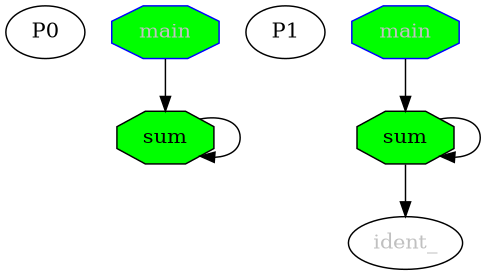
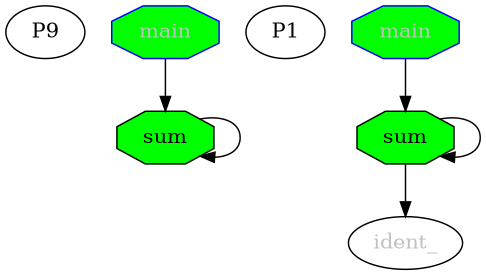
  digraph {
    node [color=black fillcolor=green fontcolor=grey shape=octagon style=filled]
-   n1 [label=P0 fillcolor="" fontcolor="" shape="" style=""]
+   n1 [label=P9 fillcolor="" fontcolor="" shape="" style=""]
    n2 [fontcolor=black label=sum]
    n3 [color=blue label=main]
    n4 [label=P1 fillcolor="" fontcolor="" shape="" style=""]
    n5 [fontcolor=black label=sum]
    n6 [fillcolor=white label=ident_ shape=ellipse]
    n7 [color=blue label=main]
    subgraph sub_1 {
      n1
      n2
      n3
    }
    subgraph sub_2 {
      n4
      n5
      n6
      n7
    }
    n2 -> n2
    n3 -> n2
    n5 -> n5
    n5 -> n6
    n7 -> n5
  }
